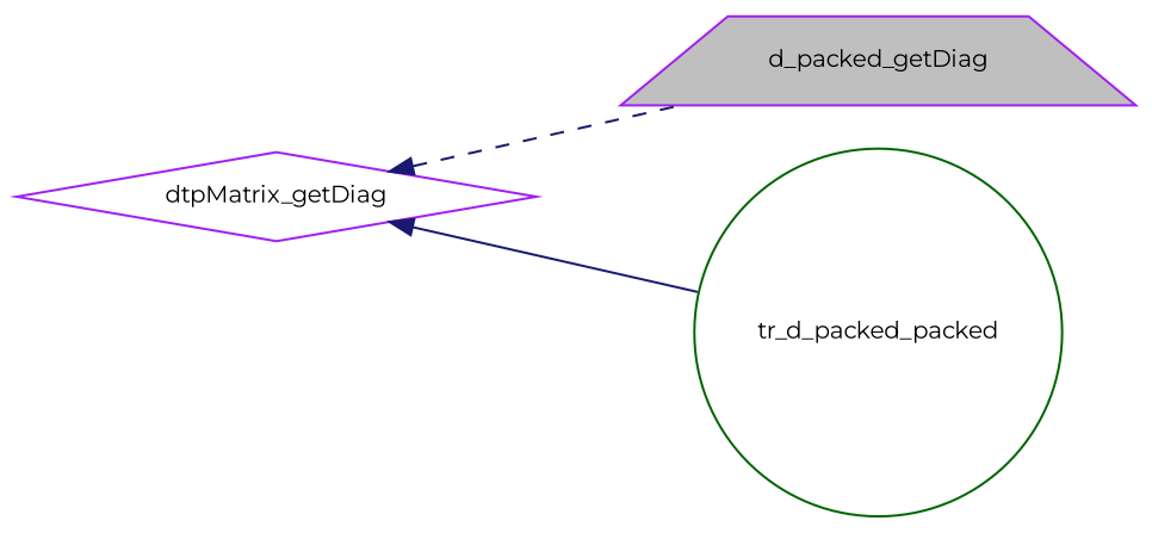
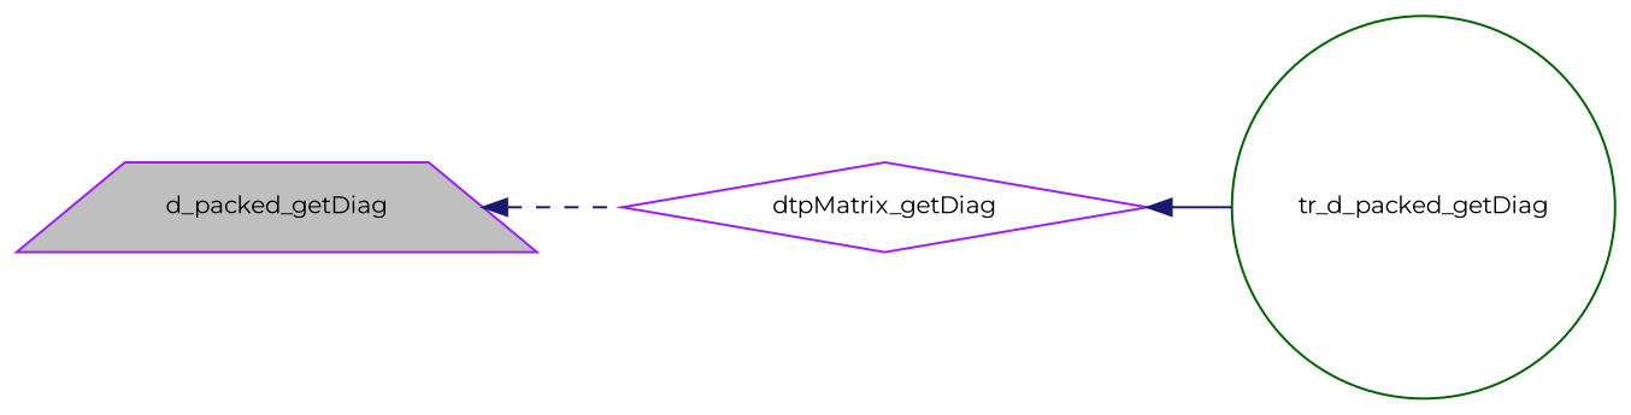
  digraph {
    fontname=Montserrat
    rankdir=LR
    node [color=purple fillcolor=white fontname=Montserrat fontsize=10 style=filled]
    edge [color=midnightblue dir=back fontname=Montserrat fontsize=10 labelfontname="FreeSans.ttf" labelfontsize=10]
    n1 [fillcolor=grey75 fontcolor=black height=0.2 label=d_packed_getDiag shape=trapezium width=0.4]
    n2 [height=0.2 label=dtpMatrix_getDiag shape=diamond width=0.4]
-   n3 [color=darkgreen height=0.2 label=tr_d_packed_packed shape=circle width=0.4]
-   n2 -> n1 [style=dashed]
+   n3 [color=darkgreen height=0.2 label=tr_d_packed_getDiag shape=circle width=0.4]
+   n1 -> n2 [style=dashed]
    n2 -> n3 [style=solid]
  }
